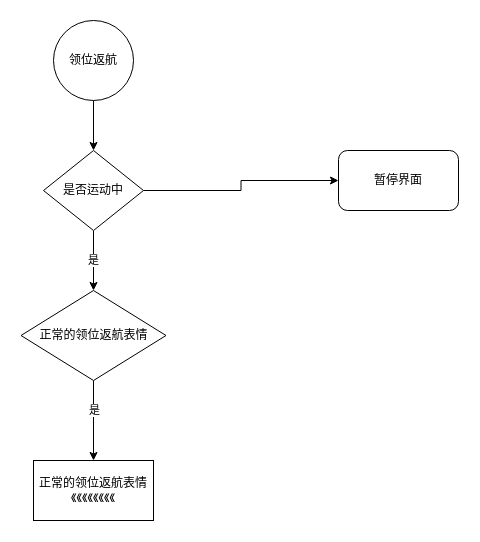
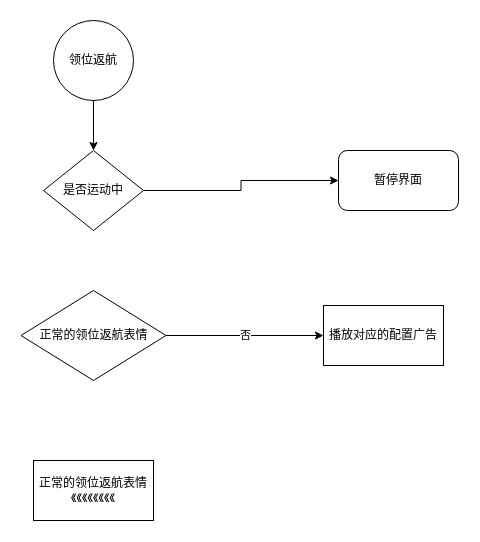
  <mxCell id="0" />
  <mxCell id="1" parent="0" />
  <mxCell id="2" value="" style="edgeStyle=orthogonalEdgeStyle;rounded=0;orthogonalLoop=1;jettySize=auto;html=1;" parent="1" source="3" target="12" edge="1"><mxGeometry relative="1" as="geometry" /></mxCell>
  <mxCell id="3" value="领位返航" style="ellipse;whiteSpace=wrap;html=1;aspect=fixed;" parent="1" vertex="1"><mxGeometry x="53" y="20" width="80" height="80" as="geometry" /></mxCell>
- <mxCell id="4" value="" style="edgeStyle=orthogonalEdgeStyle;rounded=0;orthogonalLoop=1;jettySize=auto;html=1;" parent="1" source="7" target="8" edge="1"><mxGeometry relative="1" as="geometry" /></mxCell>
- <mxCell id="5" value="是" style="edgeLabel;html=1;align=center;verticalAlign=middle;resizable=0;points=[];" parent="4" vertex="1" connectable="0"><mxGeometry x="-0.284" relative="1" as="geometry"><mxPoint as="offset" /></mxGeometry></mxCell>
+ <mxCell id="6" value="否" style="edgeStyle=orthogonalEdgeStyle;rounded=0;orthogonalLoop=1;jettySize=auto;html=1;" parent="1" source="7" target="9" edge="1"><mxGeometry relative="1" as="geometry" /></mxCell>
  <mxCell id="7" value="正常的领位返航表情" style="rhombus;whiteSpace=wrap;html=1;" parent="1" vertex="1"><mxGeometry x="20.5" y="290" width="145" height="90" as="geometry" /></mxCell>
  <mxCell id="8" value="正常的领位返航表情&lt;br&gt;《《《《《《《《" style="whiteSpace=wrap;html=1;" parent="1" vertex="1"><mxGeometry x="33" y="460" width="120" height="60" as="geometry" /></mxCell>
+ <mxCell id="9" value="播放对应的配置广告" style="whiteSpace=wrap;html=1;" parent="1" vertex="1"><mxGeometry x="323" y="305" width="120" height="60" as="geometry" /></mxCell>
  <mxCell id="10" value="" style="edgeStyle=orthogonalEdgeStyle;rounded=0;orthogonalLoop=1;jettySize=auto;html=1;" parent="1" source="12" target="13" edge="1"><mxGeometry relative="1" as="geometry" /></mxCell>
- <mxCell id="11" value="是" style="edgeStyle=orthogonalEdgeStyle;rounded=0;orthogonalLoop=1;jettySize=auto;html=1;exitX=0.5;exitY=1;exitDx=0;exitDy=0;entryX=0.5;entryY=0;entryDx=0;entryDy=0;" parent="1" source="12" target="7" edge="1"><mxGeometry relative="1" as="geometry" /></mxCell>
  <mxCell id="12" value="是否运动中" style="rhombus;whiteSpace=wrap;html=1;" parent="1" vertex="1"><mxGeometry x="43" y="150" width="100" height="80" as="geometry" /></mxCell>
  <mxCell id="13" value="暂停界面" style="rounded=1;whiteSpace=wrap;html=1;" parent="1" vertex="1"><mxGeometry x="338" y="150" width="120" height="60" as="geometry" /></mxCell>
